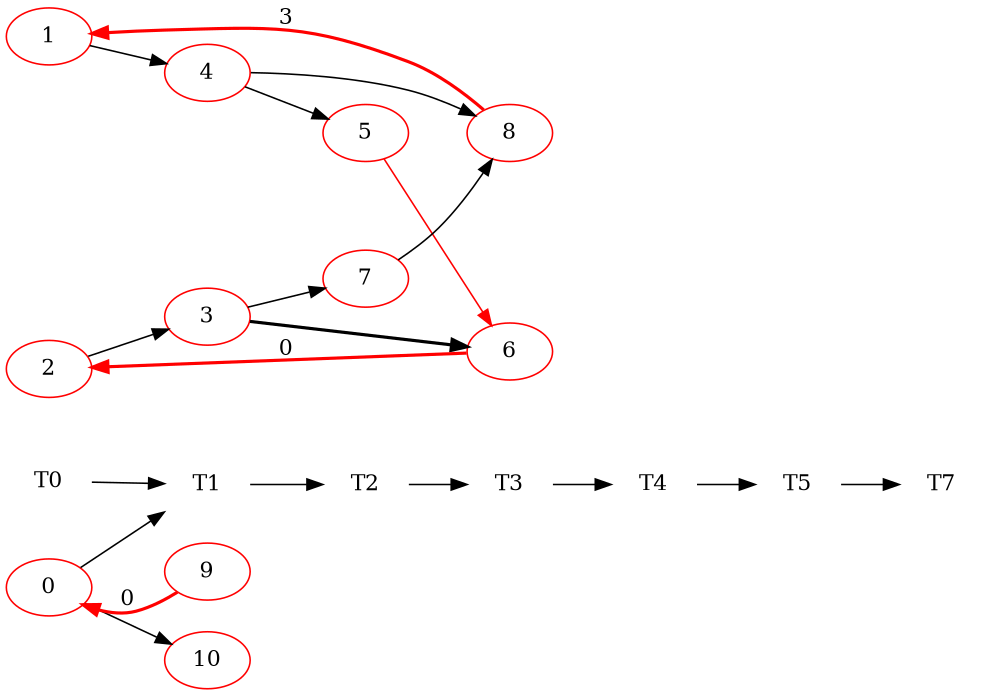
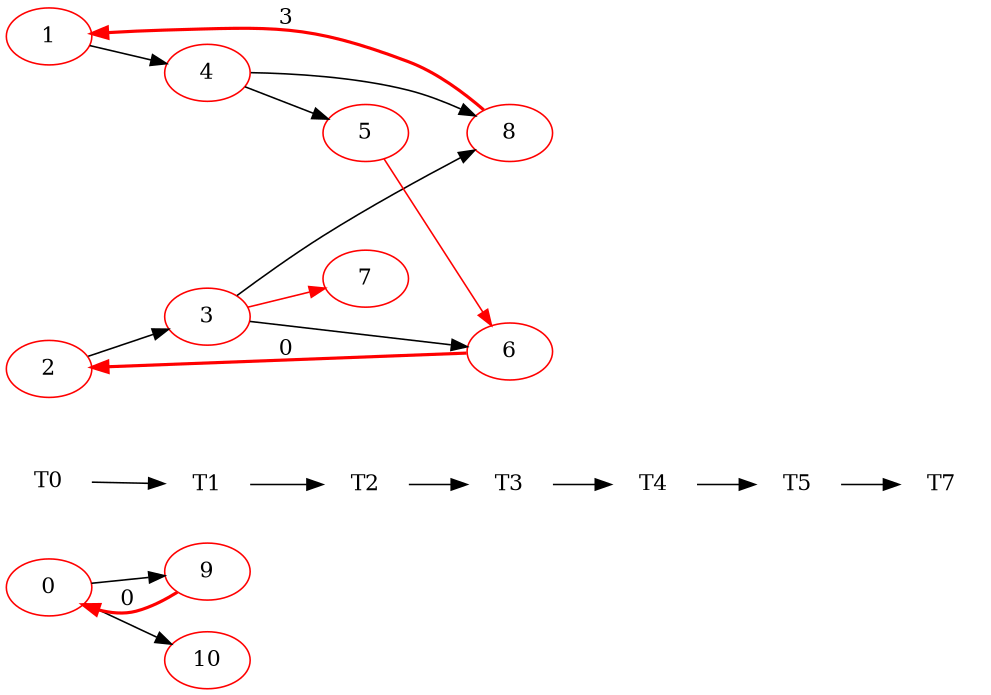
  digraph {
    rankdir=LR
    node [color=red]
    T0 [shape=plaintext color=""]
    T1 [shape=plaintext color=""]
    T2 [shape=plaintext color=""]
    T3 [shape=plaintext color=""]
    T4 [shape=plaintext color=""]
    T5 [shape=plaintext color=""]
    n7 [label=T7 shape=plaintext color=""]
    0
    1
    2
    3
    4
    9
    10
    5
    7
    6
    8
    subgraph sub_1 {
      T0
      T1
      T2
      T3
      T4
      T5
      n7
    }
    subgraph sub_2 {
      rank=source
      T0
    }
    subgraph sub_3 {
      rank=same
      T0
      0
      1
      2
    }
    subgraph sub_4 {
      rank=same
      T1
      3
      4
      9
      10
    }
    subgraph sub_5 {
      rank=same
      T2
      5
      7
    }
    subgraph sub_6 {
      rank=same
      T3
      6
      8
    }
    subgraph sub_7 {
      rank=same
    }
    subgraph sub_8 {
      rank=same
    }
    subgraph sub_9 {
      rank=same
    }
    T0 -> T1
    T1 -> T2
    T2 -> T3
    T3 -> T4
    T4 -> T5
    T5 -> n7
-   0 -> T1
+   0 -> 9
    0 -> 10
    1 -> 4
    2 -> 3
-   3 -> 7
-   3 -> 6 [style=bold]
+   3 -> 7 [color=red]
+   3 -> 6
    4 -> 5
    4 -> 8
    9 -> 0 [color=red label=0 style=bold]
    5 -> 6 [color=red]
-   7 -> 8
+   3 -> 8
    6 -> 2 [color=red label=0 style=bold]
    8 -> 1 [color=red label=3 style=bold]
  }
